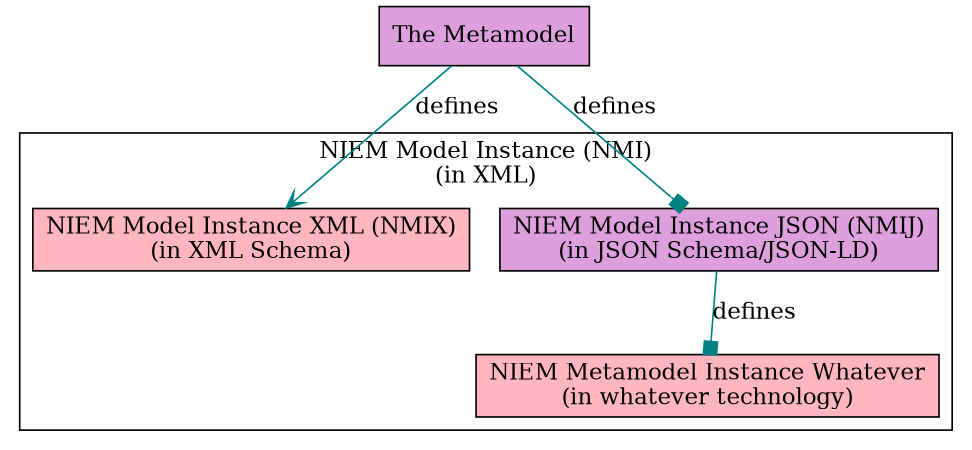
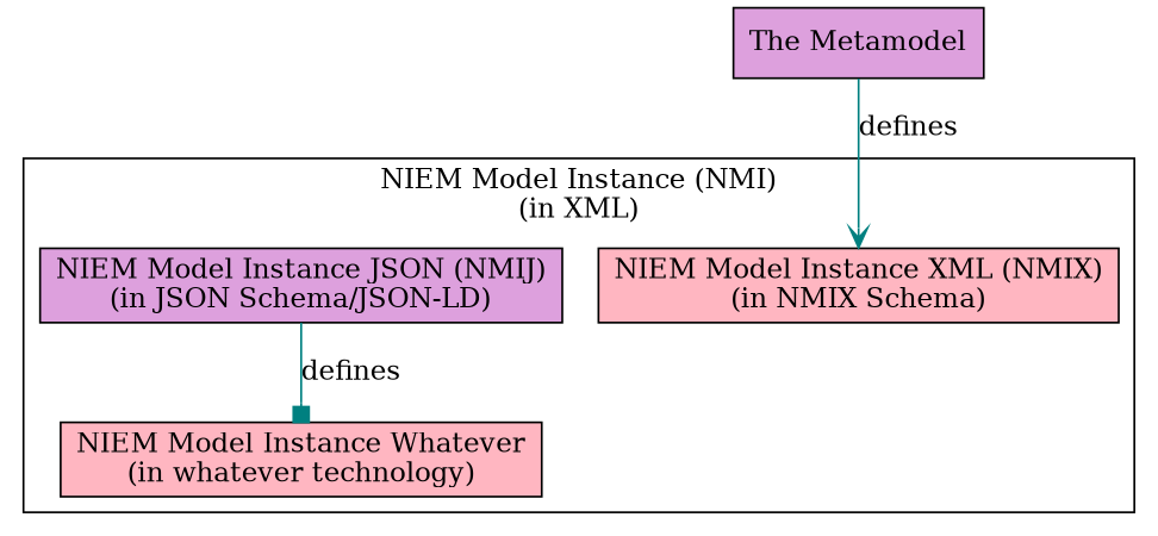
  digraph {
    compound=true
    node [fillcolor=lightpink shape=box style=filled]
    edge [arrowhead=box color=teal]
-   n1 [label="NIEM Model Instance XML (NMIX)\n(in XML Schema)"]
+   n1 [label="NIEM Model Instance XML (NMIX)\n(in NMIX Schema)"]
    n2 [fillcolor=plum label="NIEM Model Instance JSON (NMIJ)\n(in JSON Schema/JSON-LD)"]
-   n3 [label="NIEM Metamodel Instance Whatever\n(in whatever technology)"]
+   n3 [label="NIEM Model Instance Whatever\n(in whatever technology)"]
    n4 [fillcolor=plum label="The Metamodel"]
    subgraph cluster_1 {
      label="NIEM Model Instance (NMI)\n(in XML)"
      n1
      n2
      n3
    }
    n2 -> n3 [label=defines]
    n4 -> n1 [arrowhead=vee label=defines]
-   n4 -> n2 [label=defines]
  }
